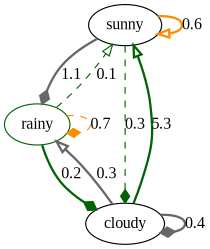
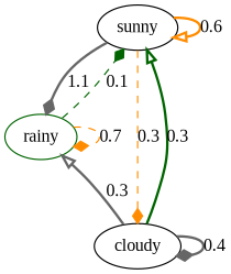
  digraph {
    fontname="Liberation Serif"
    node [color=black fontname="Liberation Serif"]
    edge [arrowhead=diamond color=darkorange fontname="Liberation Serif" style=bold]
    sunny
    rainy [color=darkgreen]
    cloudy
    sunny -> sunny [arrowhead=onormal label=0.6]
    sunny -> rainy [color=gray40 label=1.1]
-   sunny -> cloudy [color=darkgreen label=0.3 style=dashed]
-   rainy -> sunny [arrowhead=onormal color=darkgreen label=0.1 style=dashed]
+   sunny -> cloudy [label=0.3 style=dashed]
+   rainy -> sunny [color=darkgreen label=0.1 style=dashed]
    rainy -> rainy [label=0.7 style=dashed]
-   rainy -> cloudy [color=darkgreen label=0.2]
-   cloudy -> sunny [arrowhead=onormal color=darkgreen label=5.3]
+   cloudy -> sunny [arrowhead=onormal color=darkgreen label=0.3]
    cloudy -> rainy [arrowhead=onormal color=gray40 label=0.3]
    cloudy -> cloudy [color=gray40 label=0.4]
  }
